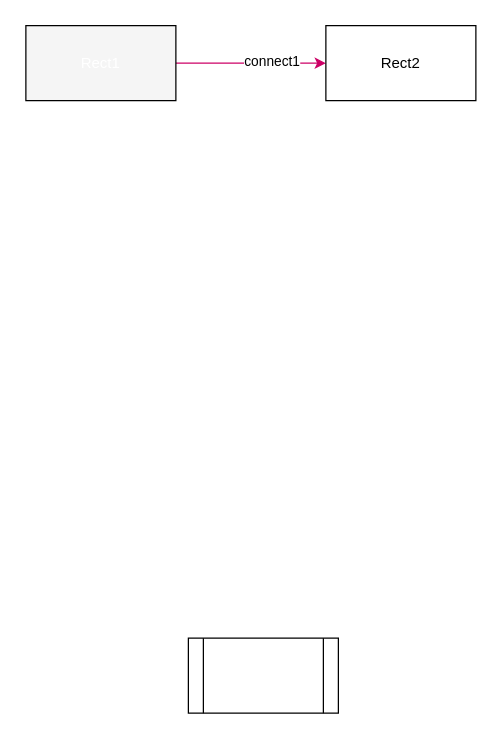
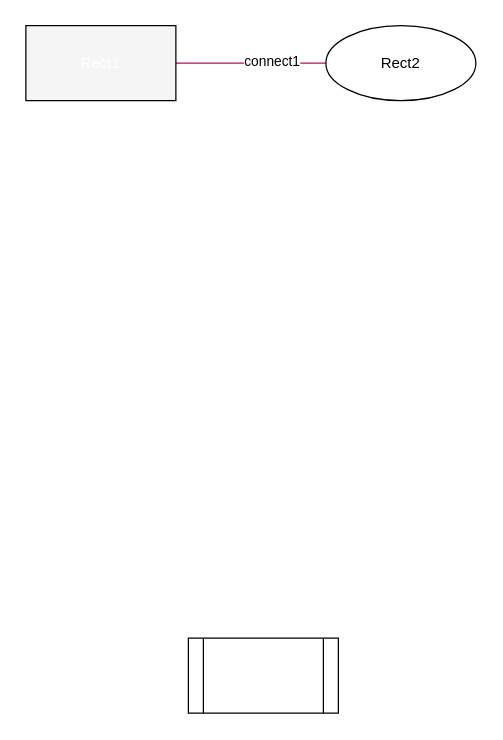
  <mxCell id="0" />
  <mxCell id="1" parent="0" />
  <mxCell id="2" value="" style="shape=process;whiteSpace=wrap;html=1;backgroundOutline=1;" parent="1" vertex="1"><mxGeometry x="150" y="510" width="120" height="60" as="geometry" /></mxCell>
- <mxCell id="3" style="edgeStyle=orthogonalEdgeStyle;rounded=0;orthogonalLoop=1;jettySize=auto;html=1;exitX=1;exitY=0.5;exitDx=0;exitDy=0;strokeColor=#CC0066;" edge="1" parent="1" source="5" target="6"><mxGeometry relative="1" as="geometry" /></mxCell>
+ <mxCell id="3" style="edgeStyle=orthogonalEdgeStyle;rounded=0;orthogonalLoop=1;jettySize=auto;html=1;exitX=1;exitY=0.5;exitDx=0;exitDy=0;strokeColor=#CC0066;endArrow=none;" edge="1" parent="1" source="5" target="6"><mxGeometry relative="1" as="geometry" /></mxCell>
  <mxCell id="4" value="&lt;div&gt;connect1&lt;/div&gt;" style="edgeLabel;html=1;align=center;verticalAlign=middle;resizable=0;points=[];" vertex="1" connectable="0" parent="3"><mxGeometry x="0.267" y="2" relative="1" as="geometry"><mxPoint as="offset" /></mxGeometry></mxCell>
  <mxCell id="5" value="Rect1" style="rounded=0;whiteSpace=wrap;html=1;fillColor=#f5f5f5;fontColor=#FFFFFF;" vertex="1" parent="1"><mxGeometry x="20" y="20" width="120" height="60" as="geometry" /></mxCell>
- <mxCell id="6" value="Rect2" style="rounded=0;whiteSpace=wrap;html=1;" vertex="1" parent="1"><mxGeometry x="260" y="20" width="120" height="60" as="geometry" /></mxCell>
+ <mxCell id="6" value="Rect2" style="ellipse;whiteSpace=wrap;html=1;" vertex="1" parent="1"><mxGeometry x="260" y="20" width="120" height="60" as="geometry" /></mxCell>
